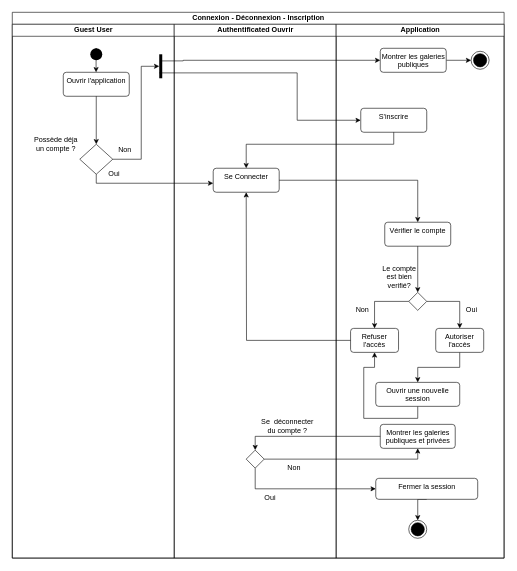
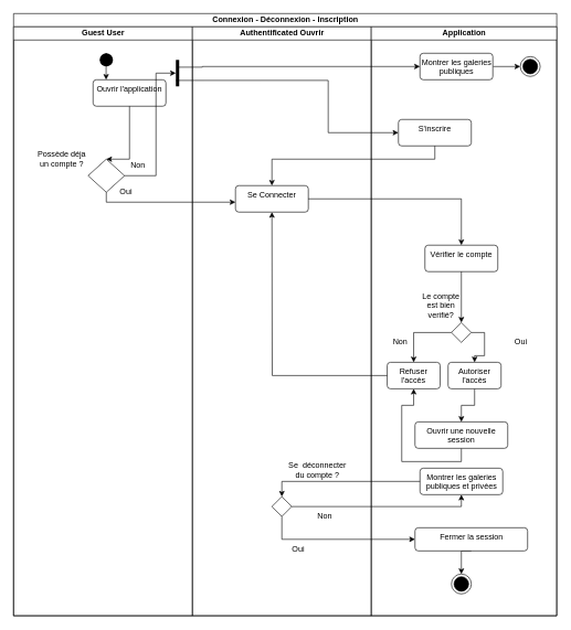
  <mxCell id="0" />
  <mxCell id="1" parent="0" />
  <mxCell id="2" style="edgeStyle=orthogonalEdgeStyle;rounded=0;orthogonalLoop=1;jettySize=auto;html=1;exitX=1;exitY=0.5;exitDx=0;exitDy=0;entryX=0.5;entryY=0;entryDx=0;entryDy=0;" parent="1" source="34" target="5" edge="1"><mxGeometry relative="1" as="geometry" /></mxCell>
  <mxCell id="3" style="edgeStyle=orthogonalEdgeStyle;rounded=0;orthogonalLoop=1;jettySize=auto;html=1;exitX=0;exitY=0.5;exitDx=0;exitDy=0;" parent="1" source="34" target="6" edge="1"><mxGeometry relative="1" as="geometry" /></mxCell>
  <mxCell id="4" style="edgeStyle=orthogonalEdgeStyle;rounded=0;orthogonalLoop=1;jettySize=auto;html=1;exitX=0.5;exitY=1;exitDx=0;exitDy=0;entryX=0.5;entryY=0;entryDx=0;entryDy=0;" parent="1" source="5" target="40" edge="1"><mxGeometry relative="1" as="geometry" /></mxCell>
- <mxCell id="5" value="Autoriser l'accès" style="html=1;align=center;verticalAlign=top;rounded=1;absoluteArcSize=1;arcSize=10;dashed=0;whiteSpace=wrap;" parent="1" vertex="1"><mxGeometry x="726" y="547" width="80" height="40" as="geometry" /></mxCell>
+ <mxCell id="5" value="Autoriser l'accès" style="html=1;align=center;verticalAlign=top;rounded=1;absoluteArcSize=1;arcSize=10;dashed=0;whiteSpace=wrap;" parent="1" vertex="1"><mxGeometry x="676" y="547" width="80" height="40" as="geometry" /></mxCell>
  <mxCell id="6" value="Refuser l'accès" style="html=1;align=center;verticalAlign=top;rounded=1;absoluteArcSize=1;arcSize=10;dashed=0;whiteSpace=wrap;" parent="1" vertex="1"><mxGeometry x="584" y="547" width="80" height="40" as="geometry" /></mxCell>
  <mxCell id="7" value="Le compte est bien verifié?" style="text;html=1;strokeColor=none;fillColor=none;align=center;verticalAlign=middle;whiteSpace=wrap;rounded=0;" parent="1" vertex="1"><mxGeometry x="628" y="451" width="75" height="20" as="geometry" /></mxCell>
  <mxCell id="8" value="Oui" style="text;html=1;strokeColor=none;fillColor=none;align=center;verticalAlign=middle;whiteSpace=wrap;rounded=0;" parent="1" vertex="1"><mxGeometry x="766" y="507" width="40" height="20" as="geometry" /></mxCell>
  <mxCell id="9" value="Non" style="text;html=1;strokeColor=none;fillColor=none;align=center;verticalAlign=middle;whiteSpace=wrap;rounded=0;" parent="1" vertex="1"><mxGeometry x="584" y="507" width="40" height="20" as="geometry" /></mxCell>
  <mxCell id="10" value="Connexion - Déconnexion - Inscription" style="swimlane;html=1;childLayout=stackLayout;resizeParent=1;resizeParentMax=0;startSize=20;" parent="1" vertex="1"><mxGeometry x="20" y="20" width="820" height="910" as="geometry"><mxRectangle x="220" y="-750" width="60" height="20" as="alternateBounds" /></mxGeometry></mxCell>
  <mxCell id="11" value="Guest User" style="swimlane;html=1;startSize=20;" parent="10" vertex="1"><mxGeometry y="20" width="270" height="890" as="geometry" /></mxCell>
- <mxCell id="12" value="Ouvrir l'application" style="html=1;align=center;verticalAlign=top;rounded=1;absoluteArcSize=1;arcSize=10;dashed=0;whiteSpace=wrap;" parent="11" vertex="1"><mxGeometry x="85" y="80" width="110" height="40" as="geometry" /></mxCell>
+ <mxCell id="12" value="Ouvrir l'application" style="html=1;align=center;verticalAlign=top;rounded=1;absoluteArcSize=1;arcSize=10;dashed=0;whiteSpace=wrap;" parent="11" vertex="1"><mxGeometry x="120" y="80" width="110" height="40" as="geometry" /></mxCell>
  <mxCell id="13" value="" style="ellipse;fillColor=#000000;strokeColor=none;" parent="11" vertex="1"><mxGeometry x="130" y="40" width="20" height="20" as="geometry" /></mxCell>
  <mxCell id="14" style="edgeStyle=orthogonalEdgeStyle;rounded=0;orthogonalLoop=1;jettySize=auto;html=1;exitX=0.5;exitY=1;exitDx=0;exitDy=0;entryX=0.5;entryY=0;entryDx=0;entryDy=0;" parent="11" edge="1"><mxGeometry relative="1" as="geometry"><mxPoint x="139.71" y="50" as="sourcePoint" /><mxPoint x="139.71" y="80" as="targetPoint" /><Array as="points"><mxPoint x="139.71" y="40" /><mxPoint x="139.71" y="40" /></Array></mxGeometry></mxCell>
  <mxCell id="15" style="edgeStyle=orthogonalEdgeStyle;rounded=0;orthogonalLoop=1;jettySize=auto;html=1;exitX=0.5;exitY=1;exitDx=0;exitDy=0;" parent="11" edge="1"><mxGeometry relative="1" as="geometry"><mxPoint x="140" y="250" as="sourcePoint" /><mxPoint x="140" y="250" as="targetPoint" /></mxGeometry></mxCell>
  <mxCell id="16" style="edgeStyle=orthogonalEdgeStyle;rounded=0;orthogonalLoop=1;jettySize=auto;html=1;exitX=0.5;exitY=1;exitDx=0;exitDy=0;entryX=0.5;entryY=0;entryDx=0;entryDy=0;" parent="11" source="12" target="17" edge="1"><mxGeometry relative="1" as="geometry"><mxPoint x="149.71" y="60.0" as="sourcePoint" /><mxPoint x="145" y="200" as="targetPoint" /><Array as="points"><mxPoint x="140" y="200" /><mxPoint x="140" y="200" /></Array></mxGeometry></mxCell>
  <mxCell id="17" value="" style="rhombus;" parent="11" vertex="1"><mxGeometry x="112.5" y="200" width="55" height="50" as="geometry" /></mxCell>
  <mxCell id="18" value="Possède déja un compte ?" style="text;html=1;strokeColor=none;fillColor=none;align=center;verticalAlign=middle;whiteSpace=wrap;rounded=0;" parent="11" vertex="1"><mxGeometry x="32.5" y="190" width="80" height="20" as="geometry" /></mxCell>
  <mxCell id="19" value="Non" style="text;html=1;strokeColor=none;fillColor=none;align=center;verticalAlign=middle;whiteSpace=wrap;rounded=0;" parent="11" vertex="1"><mxGeometry x="167.5" y="200" width="40" height="20" as="geometry" /></mxCell>
  <mxCell id="20" value="Oui" style="text;html=1;strokeColor=none;fillColor=none;align=center;verticalAlign=middle;whiteSpace=wrap;rounded=0;" parent="11" vertex="1"><mxGeometry x="150" y="240" width="40" height="20" as="geometry" /></mxCell>
  <mxCell id="21" value="" style="html=1;points=[];perimeter=orthogonalPerimeter;fillColor=#000000;strokeColor=none;" parent="11" vertex="1"><mxGeometry x="245" y="50" width="5" height="40" as="geometry" /></mxCell>
  <mxCell id="22" value="Authentificated Ouvrir" style="swimlane;html=1;startSize=20;" parent="10" vertex="1"><mxGeometry x="270" y="20" width="270" height="890" as="geometry" /></mxCell>
  <mxCell id="23" value="" style="rhombus;" parent="22" vertex="1"><mxGeometry x="120" y="710" width="30" height="30" as="geometry" /></mxCell>
  <mxCell id="24" value="Oui" style="text;html=1;strokeColor=none;fillColor=none;align=center;verticalAlign=middle;whiteSpace=wrap;rounded=0;" parent="22" vertex="1"><mxGeometry x="140" y="780" width="40" height="20" as="geometry" /></mxCell>
  <mxCell id="25" value="&lt;div&gt;Non&lt;/div&gt;" style="text;html=1;strokeColor=none;fillColor=none;align=center;verticalAlign=middle;whiteSpace=wrap;rounded=0;" parent="22" vertex="1"><mxGeometry x="180" y="730" width="40" height="20" as="geometry" /></mxCell>
  <mxCell id="26" value="Se&amp;nbsp; déconnecter du compte ?" style="text;html=1;strokeColor=none;fillColor=none;align=center;verticalAlign=middle;whiteSpace=wrap;rounded=0;" parent="22" vertex="1"><mxGeometry x="140" y="660" width="97.5" height="20" as="geometry" /></mxCell>
  <mxCell id="27" style="edgeStyle=orthogonalEdgeStyle;rounded=0;orthogonalLoop=1;jettySize=auto;html=1;entryX=0.5;entryY=1;entryDx=0;entryDy=0;exitX=0;exitY=0.5;exitDx=0;exitDy=0;" parent="22" source="6" edge="1"><mxGeometry relative="1" as="geometry"><mxPoint x="295" y="440" as="sourcePoint" /><mxPoint x="120" y="280" as="targetPoint" /></mxGeometry></mxCell>
  <mxCell id="28" value="Se Connecter" style="html=1;align=center;verticalAlign=top;rounded=1;absoluteArcSize=1;arcSize=10;dashed=0;whiteSpace=wrap;" parent="22" vertex="1"><mxGeometry x="65" y="240" width="110" height="40" as="geometry" /></mxCell>
  <mxCell id="29" style="edgeStyle=orthogonalEdgeStyle;rounded=0;orthogonalLoop=1;jettySize=auto;html=1;exitX=0.92;exitY=0.276;exitDx=0;exitDy=0;exitPerimeter=0;entryX=0;entryY=0.5;entryDx=0;entryDy=0;" parent="22" target="44" edge="1"><mxGeometry relative="1" as="geometry"><Array as="points"><mxPoint x="205" y="81" /><mxPoint x="205" y="160" /></Array><mxPoint x="-25" y="81.04" as="sourcePoint" /><mxPoint x="305" y="160" as="targetPoint" /></mxGeometry></mxCell>
  <mxCell id="30" style="edgeStyle=orthogonalEdgeStyle;rounded=0;orthogonalLoop=1;jettySize=auto;html=1;exitX=0.5;exitY=1;exitDx=0;exitDy=0;entryX=0.5;entryY=1;entryDx=0;entryDy=0;" parent="22" target="38" edge="1"><mxGeometry relative="1" as="geometry"><mxPoint x="150" y="725" as="sourcePoint" /><mxPoint x="351" y="762" as="targetPoint" /><Array as="points"><mxPoint x="406" y="725" /></Array></mxGeometry></mxCell>
  <mxCell id="31" value="Application" style="swimlane;html=1;startSize=20;" parent="10" vertex="1"><mxGeometry x="540" y="20" width="280" height="890" as="geometry" /></mxCell>
  <mxCell id="32" value="Montrer les galeries publiques" style="html=1;align=center;verticalAlign=top;rounded=1;absoluteArcSize=1;arcSize=10;dashed=0;whiteSpace=wrap;" parent="31" vertex="1"><mxGeometry x="73.5" y="40" width="110" height="40" as="geometry" /></mxCell>
  <mxCell id="33" value="Vérifier le compte" style="html=1;align=center;verticalAlign=top;rounded=1;absoluteArcSize=1;arcSize=10;dashed=0;whiteSpace=wrap;" parent="31" vertex="1"><mxGeometry x="81" y="330" width="110" height="40" as="geometry" /></mxCell>
  <mxCell id="34" value="" style="rhombus;" parent="31" vertex="1"><mxGeometry x="121" y="447" width="30" height="30" as="geometry" /></mxCell>
  <mxCell id="35" style="edgeStyle=orthogonalEdgeStyle;rounded=0;orthogonalLoop=1;jettySize=auto;html=1;exitX=0.5;exitY=1;exitDx=0;exitDy=0;entryX=0.5;entryY=0;entryDx=0;entryDy=0;" parent="31" source="33" target="34" edge="1"><mxGeometry relative="1" as="geometry" /></mxCell>
  <mxCell id="36" style="edgeStyle=orthogonalEdgeStyle;rounded=0;orthogonalLoop=1;jettySize=auto;html=1;exitX=0.5;exitY=1;exitDx=0;exitDy=0;entryX=0.5;entryY=0;entryDx=0;entryDy=0;" parent="31" source="37" target="42" edge="1"><mxGeometry relative="1" as="geometry"><mxPoint x="136" y="877" as="targetPoint" /></mxGeometry></mxCell>
  <mxCell id="37" value="Fermer la session" style="html=1;align=center;verticalAlign=top;rounded=1;absoluteArcSize=1;arcSize=10;dashed=0;" parent="31" vertex="1"><mxGeometry x="66" y="757" width="170" height="35" as="geometry" /></mxCell>
  <mxCell id="38" value="Montrer les galeries publiques et privées" style="html=1;align=center;verticalAlign=top;rounded=1;absoluteArcSize=1;arcSize=10;dashed=0;whiteSpace=wrap;" parent="31" vertex="1"><mxGeometry x="73.5" y="667" width="125" height="40" as="geometry" /></mxCell>
  <mxCell id="39" style="edgeStyle=orthogonalEdgeStyle;rounded=0;orthogonalLoop=1;jettySize=auto;html=1;exitX=0.5;exitY=1;exitDx=0;exitDy=0;" parent="31" source="40" target="6" edge="1"><mxGeometry relative="1" as="geometry" /></mxCell>
  <mxCell id="40" value="Ouvrir une nouvelle session" style="html=1;align=center;verticalAlign=top;rounded=1;absoluteArcSize=1;arcSize=10;dashed=0;whiteSpace=wrap;" parent="31" vertex="1"><mxGeometry x="66" y="597" width="140" height="40" as="geometry" /></mxCell>
  <mxCell id="41" value="" style="ellipse;html=1;shape=endState;fillColor=#000000;strokeColor=#000000;" parent="31" vertex="1"><mxGeometry x="225" y="45" width="30" height="30" as="geometry" /></mxCell>
  <mxCell id="42" value="" style="ellipse;html=1;shape=endState;fillColor=#000000;strokeColor=#000000;" parent="31" vertex="1"><mxGeometry x="121" y="827" width="30" height="30" as="geometry" /></mxCell>
  <mxCell id="43" style="edgeStyle=orthogonalEdgeStyle;rounded=0;orthogonalLoop=1;jettySize=auto;html=1;entryX=0;entryY=0.5;entryDx=0;entryDy=0;" parent="31" target="41" edge="1"><mxGeometry relative="1" as="geometry"><mxPoint x="183.5" y="165" as="targetPoint" /><mxPoint x="184" y="60" as="sourcePoint" /><Array as="points"><mxPoint x="184" y="60" /><mxPoint x="225" y="60" /></Array></mxGeometry></mxCell>
  <mxCell id="44" value="S'inscrire" style="html=1;align=center;verticalAlign=top;rounded=1;absoluteArcSize=1;arcSize=10;dashed=0;whiteSpace=wrap;" parent="31" vertex="1"><mxGeometry x="41" y="140" width="110" height="40" as="geometry" /></mxCell>
  <mxCell id="45" style="edgeStyle=orthogonalEdgeStyle;rounded=0;orthogonalLoop=1;jettySize=auto;html=1;exitX=0;exitY=0.5;exitDx=0;exitDy=0;entryX=0.5;entryY=0;entryDx=0;entryDy=0;" parent="10" source="38" target="23" edge="1"><mxGeometry relative="1" as="geometry" /></mxCell>
  <mxCell id="46" style="edgeStyle=orthogonalEdgeStyle;rounded=0;orthogonalLoop=1;jettySize=auto;html=1;exitX=0.5;exitY=1;exitDx=0;exitDy=0;entryX=0;entryY=0.5;entryDx=0;entryDy=0;" parent="10" source="23" target="37" edge="1"><mxGeometry relative="1" as="geometry" /></mxCell>
  <mxCell id="47" style="edgeStyle=orthogonalEdgeStyle;rounded=0;orthogonalLoop=1;jettySize=auto;html=1;entryX=0.5;entryY=0;entryDx=0;entryDy=0;exitX=1;exitY=0.5;exitDx=0;exitDy=0;" parent="10" source="28" target="33" edge="1"><mxGeometry relative="1" as="geometry"><Array as="points"><mxPoint x="676" y="280" /></Array><mxPoint x="455" y="280" as="sourcePoint" /><mxPoint x="875" y="293" as="targetPoint" /></mxGeometry></mxCell>
  <mxCell id="48" style="edgeStyle=orthogonalEdgeStyle;rounded=0;orthogonalLoop=1;jettySize=auto;html=1;exitX=1;exitY=0.5;exitDx=0;exitDy=0;" parent="10" source="17" edge="1"><mxGeometry relative="1" as="geometry"><Array as="points"><mxPoint x="215" y="245" /><mxPoint x="215" y="90" /></Array><mxPoint x="245" y="90" as="targetPoint" /></mxGeometry></mxCell>
  <mxCell id="49" style="edgeStyle=orthogonalEdgeStyle;rounded=0;orthogonalLoop=1;jettySize=auto;html=1;exitX=0.5;exitY=1;exitDx=0;exitDy=0;" parent="10" source="17" edge="1"><mxGeometry relative="1" as="geometry"><mxPoint x="140" y="285" as="sourcePoint" /><mxPoint x="335" y="285" as="targetPoint" /><Array as="points"><mxPoint x="140" y="285" /></Array></mxGeometry></mxCell>
  <mxCell id="50" style="edgeStyle=orthogonalEdgeStyle;rounded=0;orthogonalLoop=1;jettySize=auto;html=1;entryX=0;entryY=0.5;entryDx=0;entryDy=0;exitX=0.92;exitY=0.276;exitDx=0;exitDy=0;exitPerimeter=0;" parent="10" source="21" target="32" edge="1"><mxGeometry relative="1" as="geometry"><Array as="points"><mxPoint x="285" y="81" /><mxPoint x="285" y="80" /></Array><mxPoint x="285" y="90" as="sourcePoint" /><mxPoint x="497.5" y="80" as="targetPoint" /></mxGeometry></mxCell>
  <mxCell id="51" style="edgeStyle=orthogonalEdgeStyle;rounded=0;orthogonalLoop=1;jettySize=auto;html=1;entryX=0.5;entryY=0;entryDx=0;entryDy=0;exitX=0.5;exitY=1;exitDx=0;exitDy=0;" parent="10" source="44" target="28" edge="1"><mxGeometry relative="1" as="geometry"><Array as="points"><mxPoint x="636" y="220" /><mxPoint x="390" y="220" /></Array><mxPoint x="465" y="290" as="sourcePoint" /><mxPoint x="686" y="360" as="targetPoint" /></mxGeometry></mxCell>
